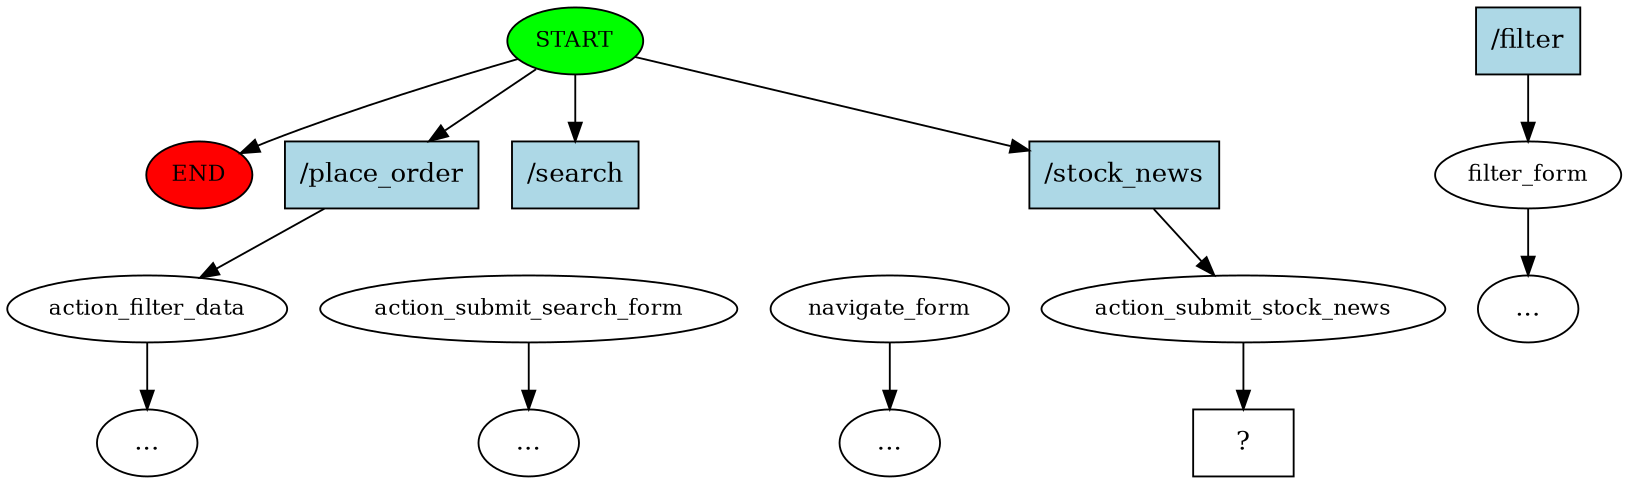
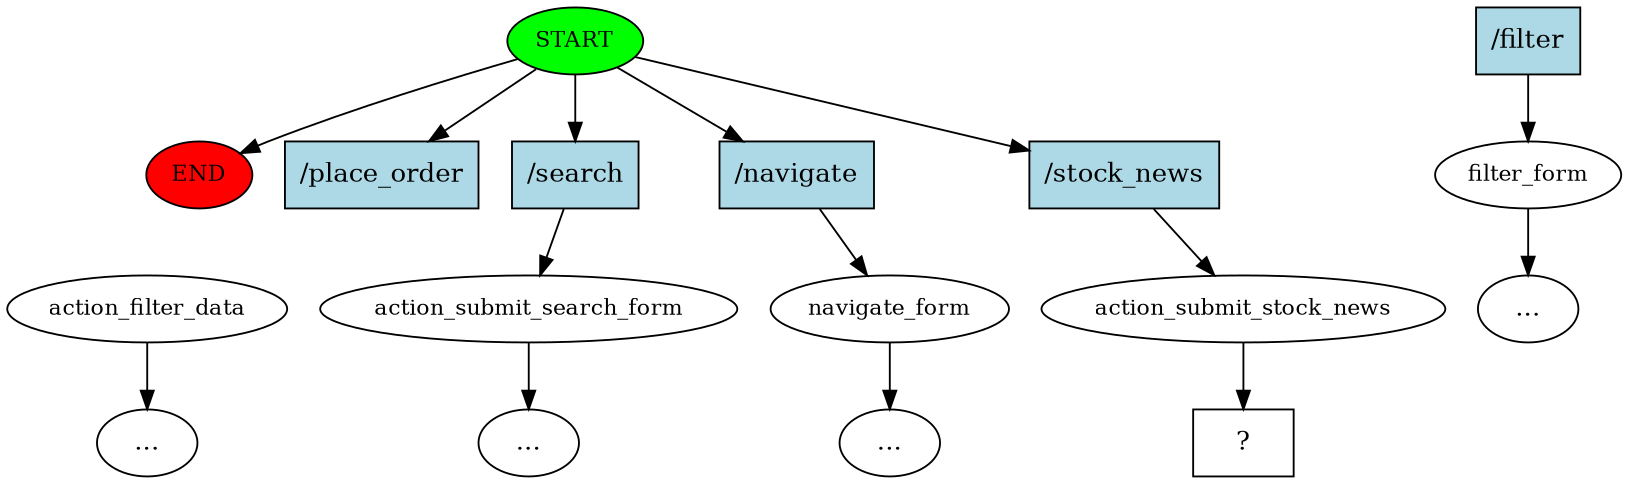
  digraph {
    n1 [fillcolor=green fontsize=12 label=START style=filled]
    n2 [fillcolor=red fontsize=12 label=END style=filled]
    n3 [fillcolor=lightblue label="/place_order" shape=rect style=filled]
    n4 [fillcolor=lightblue label="/search" shape=rect style=filled]
+   n5 [fillcolor=lightblue label="/navigate" shape=rect style=filled]
    n6 [fillcolor=lightblue label="/stock_news" shape=rect style=filled]
    n7 [fontsize=12 label=action_filter_data]
    n8 [fontsize=12 label=action_submit_search_form]
    n9 [fillcolor=lightblue label="/filter" shape=rect style=filled]
    n10 [fontsize=12 label=filter_form]
    n11 [fontsize=12 label=navigate_form]
    n12 [fontsize=12 label=action_submit_stock_news]
    n13 [label="..."]
    n14 [label="..."]
    n15 [label="..."]
    n16 [label="..."]
    n17 [label="  ?  " shape=rect]
    n1 -> n2
    n1 -> n3
    n1 -> n4
+   n1 -> n5
    n1 -> n6
-   n3 -> n7
+   n4 -> n8
+   n5 -> n11
    n6 -> n12
    n7 -> n13
    n8 -> n14
    n9 -> n10
    n10 -> n15
    n11 -> n16
    n12 -> n17
  }
